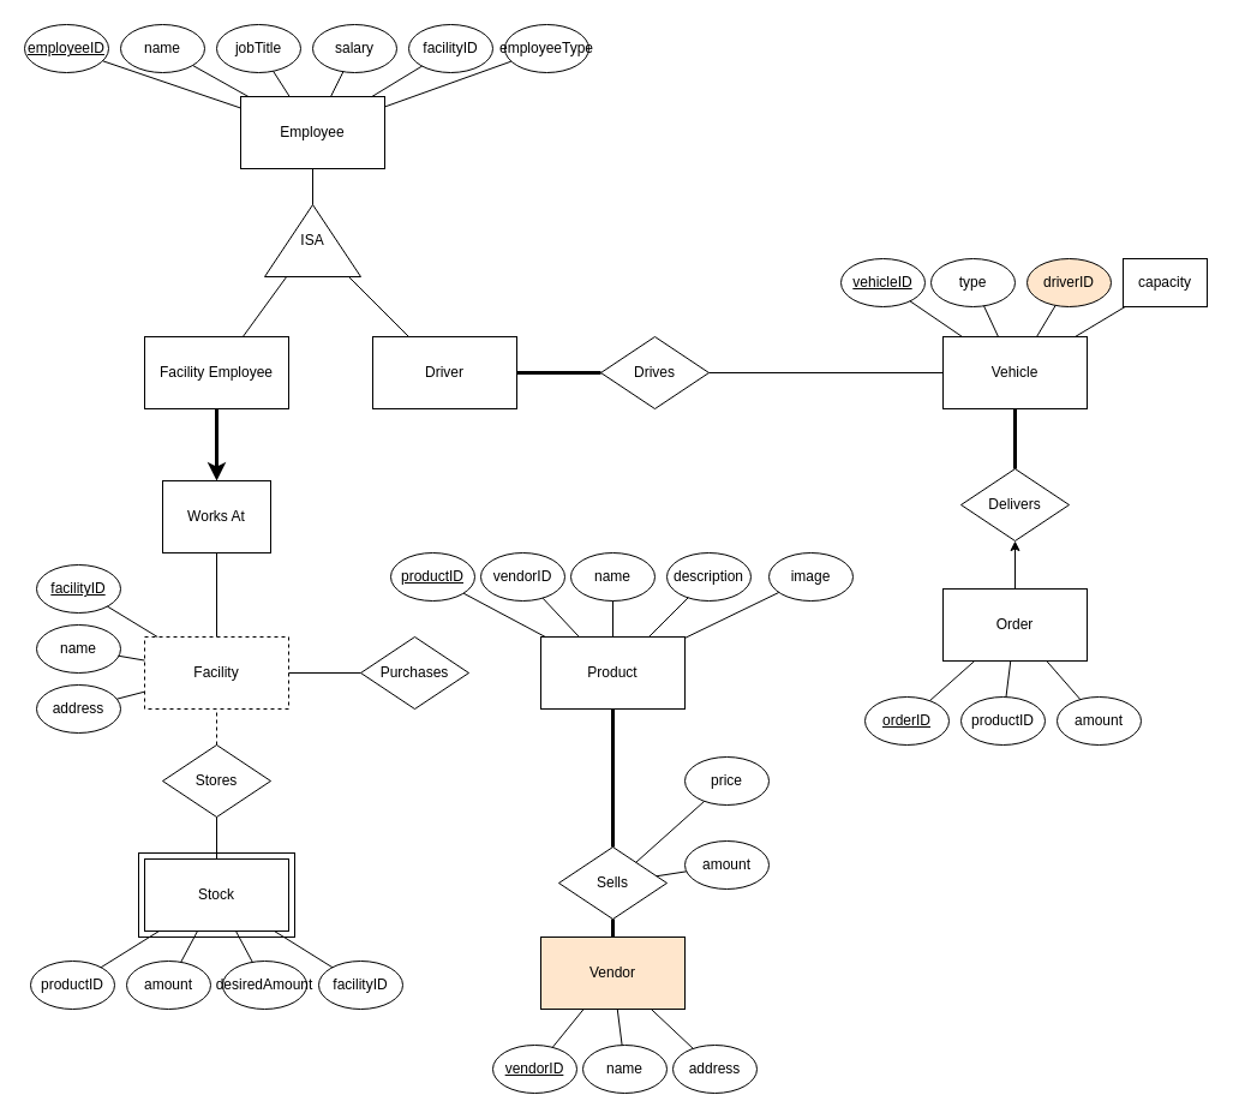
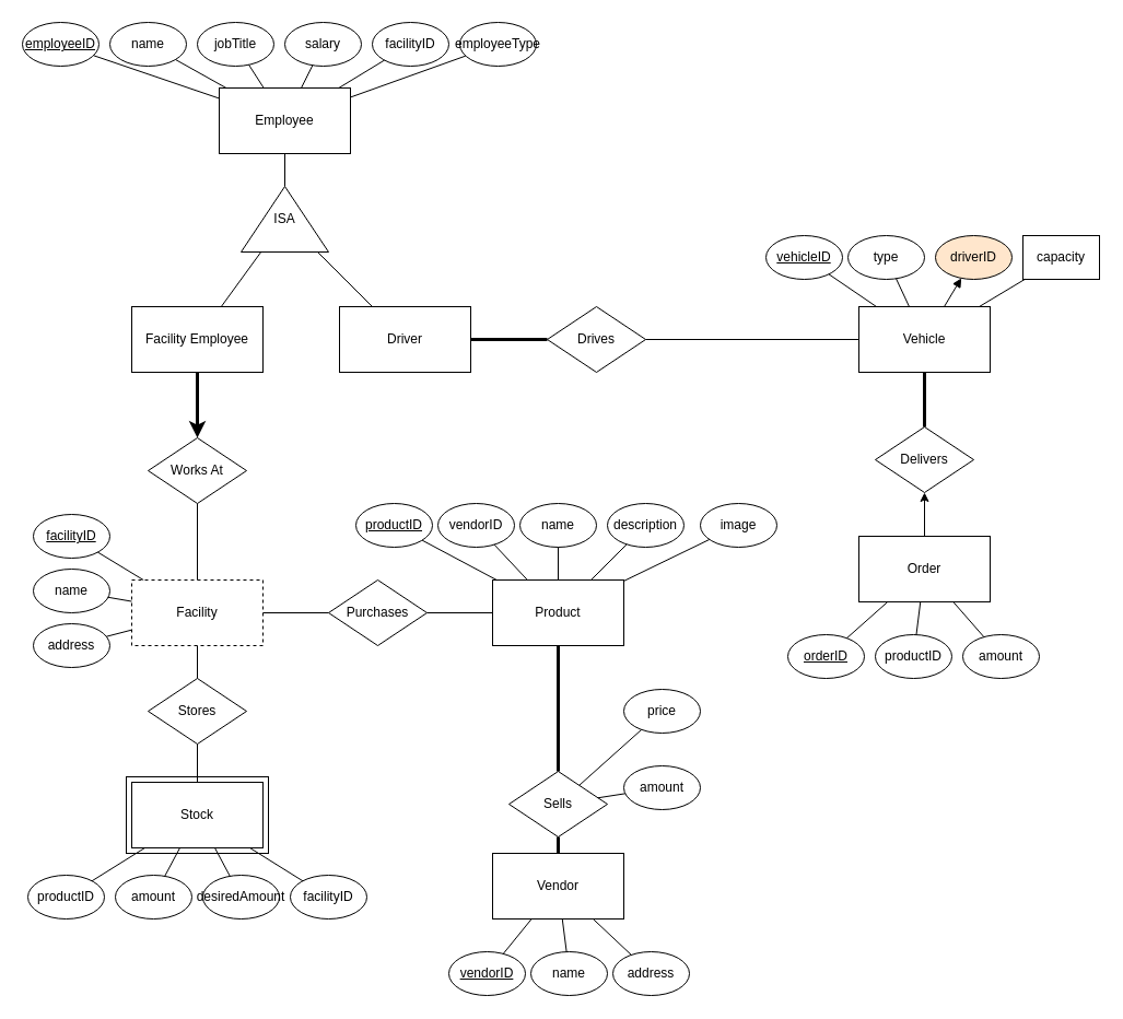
  <mxCell id="0" />
  <mxCell id="1" parent="0" />
  <mxCell id="2" value="" style="rounded=0;whiteSpace=wrap;html=1;" vertex="1" parent="1"><mxGeometry x="115" y="710" width="130" height="70" as="geometry" /></mxCell>
  <mxCell id="3" value="Facility Employee" style="rounded=0;whiteSpace=wrap;html=1;" vertex="1" parent="1"><mxGeometry x="120" y="280" width="120" height="60" as="geometry" /></mxCell>
  <mxCell id="4" value="Employee" style="rounded=0;whiteSpace=wrap;html=1;" vertex="1" parent="1"><mxGeometry x="200" y="80" width="120" height="60" as="geometry" /></mxCell>
  <mxCell id="5" value="Product" style="rounded=0;whiteSpace=wrap;html=1;" vertex="1" parent="1"><mxGeometry x="450" y="530" width="120" height="60" as="geometry" /></mxCell>
  <mxCell id="6" value="Stock" style="rounded=0;whiteSpace=wrap;html=1;" vertex="1" parent="1"><mxGeometry x="120" y="715" width="120" height="60" as="geometry" /></mxCell>
  <mxCell id="7" value="Facility" style="rounded=0;whiteSpace=wrap;html=1;dashed=1;" vertex="1" parent="1"><mxGeometry x="120" y="530" width="120" height="60" as="geometry" /></mxCell>
  <mxCell id="8" value="Driver" style="rounded=0;whiteSpace=wrap;html=1;" vertex="1" parent="1"><mxGeometry x="310" y="280" width="120" height="60" as="geometry" /></mxCell>
  <mxCell id="9" value="" style="triangle;whiteSpace=wrap;html=1;rotation=-90;" vertex="1" parent="1"><mxGeometry x="230" y="160" width="60" height="80" as="geometry" /></mxCell>
  <mxCell id="10" value="ISA" style="text;html=1;strokeColor=none;fillColor=none;align=center;verticalAlign=middle;whiteSpace=wrap;rounded=0;" vertex="1" parent="1"><mxGeometry x="230" y="185" width="60" height="30" as="geometry" /></mxCell>
  <mxCell id="11" value="" style="endArrow=none;html=1;rounded=0;" edge="1" parent="1" source="3" target="9"><mxGeometry width="50" height="50" relative="1" as="geometry"><mxPoint x="520" y="290" as="sourcePoint" /><mxPoint x="570" y="240" as="targetPoint" /></mxGeometry></mxCell>
  <mxCell id="12" value="" style="endArrow=none;html=1;rounded=0;" edge="1" parent="1" source="8" target="9"><mxGeometry width="50" height="50" relative="1" as="geometry"><mxPoint x="510" y="290" as="sourcePoint" /><mxPoint x="560" y="240" as="targetPoint" /></mxGeometry></mxCell>
  <mxCell id="13" value="" style="endArrow=none;html=1;rounded=0;" edge="1" parent="1" source="9" target="4"><mxGeometry width="50" height="50" relative="1" as="geometry"><mxPoint x="520" y="290" as="sourcePoint" /><mxPoint x="570" y="240" as="targetPoint" /></mxGeometry></mxCell>
- <mxCell id="14" value="Vendor" style="rounded=0;whiteSpace=wrap;html=1;fillColor=#ffe6cc;" vertex="1" parent="1"><mxGeometry x="450" y="780" width="120" height="60" as="geometry" /></mxCell>
+ <mxCell id="14" value="Vendor" style="rounded=0;whiteSpace=wrap;html=1;" vertex="1" parent="1"><mxGeometry x="450" y="780" width="120" height="60" as="geometry" /></mxCell>
  <mxCell id="15" value="Order" style="rounded=0;whiteSpace=wrap;html=1;" vertex="1" parent="1"><mxGeometry x="785" y="490" width="120" height="60" as="geometry" /></mxCell>
  <mxCell id="16" value="Vehicle" style="rounded=0;whiteSpace=wrap;html=1;" vertex="1" parent="1"><mxGeometry x="785" y="280" width="120" height="60" as="geometry" /></mxCell>
  <mxCell id="17" value="Sells" style="rhombus;whiteSpace=wrap;html=1;" vertex="1" parent="1"><mxGeometry x="465" y="705" width="90" height="60" as="geometry" /></mxCell>
  <mxCell id="18" value="Purchases" style="rhombus;whiteSpace=wrap;html=1;" vertex="1" parent="1"><mxGeometry x="300" y="530" width="90" height="60" as="geometry" /></mxCell>
  <mxCell id="19" value="Stores" style="rhombus;whiteSpace=wrap;html=1;" vertex="1" parent="1"><mxGeometry x="135" y="620" width="90" height="60" as="geometry" /></mxCell>
- <mxCell id="20" value="Works At" style="whiteSpace=wrap;html=1;rounded=0;" vertex="1" parent="1"><mxGeometry x="135" y="400" width="90" height="60" as="geometry" /></mxCell>
+ <mxCell id="20" value="Works At" style="rhombus;whiteSpace=wrap;html=1;" vertex="1" parent="1"><mxGeometry x="135" y="400" width="90" height="60" as="geometry" /></mxCell>
  <mxCell id="21" value="Delivers" style="rhombus;whiteSpace=wrap;html=1;" vertex="1" parent="1"><mxGeometry x="800" y="390" width="90" height="60" as="geometry" /></mxCell>
  <mxCell id="22" value="Drives" style="rhombus;whiteSpace=wrap;html=1;" vertex="1" parent="1"><mxGeometry x="500" y="280" width="90" height="60" as="geometry" /></mxCell>
- <mxCell id="23" value="" style="endArrow=none;html=1;rounded=0;dashed=1;" edge="1" parent="1" source="19" target="7"><mxGeometry width="50" height="50" relative="1" as="geometry"><mxPoint x="490" y="500" as="sourcePoint" /><mxPoint x="540" y="450" as="targetPoint" /></mxGeometry></mxCell>
+ <mxCell id="23" value="" style="endArrow=none;html=1;rounded=0;" edge="1" parent="1" source="19" target="7"><mxGeometry width="50" height="50" relative="1" as="geometry"><mxPoint x="490" y="500" as="sourcePoint" /><mxPoint x="540" y="450" as="targetPoint" /></mxGeometry></mxCell>
  <mxCell id="24" value="" style="endArrow=none;html=1;rounded=0;" edge="1" parent="1" source="19" target="6"><mxGeometry width="50" height="50" relative="1" as="geometry"><mxPoint x="490" y="500" as="sourcePoint" /><mxPoint x="540" y="450" as="targetPoint" /></mxGeometry></mxCell>
  <mxCell id="25" value="" style="endArrow=none;html=1;rounded=0;" edge="1" parent="1" source="7" target="20"><mxGeometry width="50" height="50" relative="1" as="geometry"><mxPoint x="490" y="560" as="sourcePoint" /><mxPoint x="540" y="510" as="targetPoint" /></mxGeometry></mxCell>
  <mxCell id="26" value="" style="endArrow=none;html=1;rounded=0;" edge="1" parent="1" source="18" target="7"><mxGeometry width="50" height="50" relative="1" as="geometry"><mxPoint x="490" y="560" as="sourcePoint" /><mxPoint x="540" y="510" as="targetPoint" /></mxGeometry></mxCell>
+ <mxCell id="27" value="" style="endArrow=none;html=1;rounded=0;" edge="1" parent="1" source="5" target="18"><mxGeometry width="50" height="50" relative="1" as="geometry"><mxPoint x="490" y="560" as="sourcePoint" /><mxPoint x="540" y="510" as="targetPoint" /></mxGeometry></mxCell>
  <mxCell id="28" value="" style="endArrow=none;html=1;rounded=0;strokeWidth=3;" edge="1" parent="1" source="16" target="21"><mxGeometry width="50" height="50" relative="1" as="geometry"><mxPoint x="605" y="560" as="sourcePoint" /><mxPoint x="645" y="450" as="targetPoint" /></mxGeometry></mxCell>
  <mxCell id="29" value="" style="endArrow=none;html=1;rounded=0;strokeWidth=3;" edge="1" parent="1" source="22" target="8"><mxGeometry width="50" height="50" relative="1" as="geometry"><mxPoint x="500" y="570" as="sourcePoint" /><mxPoint x="540" y="460" as="targetPoint" /></mxGeometry></mxCell>
  <mxCell id="30" value="" style="endArrow=none;html=1;rounded=0;strokeWidth=3;" edge="1" parent="1" source="17" target="14"><mxGeometry width="50" height="50" relative="1" as="geometry"><mxPoint x="510" y="750" as="sourcePoint" /><mxPoint x="550" y="540" as="targetPoint" /></mxGeometry></mxCell>
  <mxCell id="31" value="" style="endArrow=none;html=1;rounded=0;strokeWidth=3;" edge="1" parent="1" source="5" target="17"><mxGeometry width="50" height="50" relative="1" as="geometry"><mxPoint x="520" y="590" as="sourcePoint" /><mxPoint x="560" y="480" as="targetPoint" /></mxGeometry></mxCell>
  <mxCell id="32" value="" style="endArrow=classic;html=1;rounded=0;" edge="1" parent="1" source="15" target="21"><mxGeometry width="50" height="50" relative="1" as="geometry"><mxPoint x="485" y="470" as="sourcePoint" /><mxPoint x="535" y="420" as="targetPoint" /></mxGeometry></mxCell>
  <mxCell id="33" value="" style="endArrow=none;html=1;rounded=0;" edge="1" parent="1" source="22" target="16"><mxGeometry width="50" height="50" relative="1" as="geometry"><mxPoint x="370" y="470" as="sourcePoint" /><mxPoint x="420" y="420" as="targetPoint" /></mxGeometry></mxCell>
  <mxCell id="34" value="" style="endArrow=classic;html=1;rounded=0;strokeWidth=3;" edge="1" parent="1" source="3" target="20"><mxGeometry width="50" height="50" relative="1" as="geometry"><mxPoint x="370" y="410" as="sourcePoint" /><mxPoint x="420" y="360" as="targetPoint" /></mxGeometry></mxCell>
  <mxCell id="35" value="&lt;u&gt;employeeID&lt;/u&gt;" style="ellipse;whiteSpace=wrap;html=1;" vertex="1" parent="1"><mxGeometry x="20" y="20" width="70" height="40" as="geometry" /></mxCell>
  <mxCell id="36" value="employeeType" style="ellipse;whiteSpace=wrap;html=1;" vertex="1" parent="1"><mxGeometry x="420" y="20" width="70" height="40" as="geometry" /></mxCell>
  <mxCell id="37" value="facilityID" style="ellipse;whiteSpace=wrap;html=1;" vertex="1" parent="1"><mxGeometry x="340" y="20" width="70" height="40" as="geometry" /></mxCell>
  <mxCell id="38" value="salary" style="ellipse;whiteSpace=wrap;html=1;" vertex="1" parent="1"><mxGeometry x="260" y="20" width="70" height="40" as="geometry" /></mxCell>
  <mxCell id="39" value="jobTitle" style="ellipse;whiteSpace=wrap;html=1;" vertex="1" parent="1"><mxGeometry x="180" y="20" width="70" height="40" as="geometry" /></mxCell>
  <mxCell id="40" value="name" style="ellipse;whiteSpace=wrap;html=1;" vertex="1" parent="1"><mxGeometry x="100" y="20" width="70" height="40" as="geometry" /></mxCell>
  <mxCell id="41" value="" style="endArrow=none;html=1;rounded=0;" edge="1" parent="1" source="4" target="36"><mxGeometry width="50" height="50" relative="1" as="geometry"><mxPoint x="370" y="290" as="sourcePoint" /><mxPoint x="420" y="240" as="targetPoint" /></mxGeometry></mxCell>
  <mxCell id="42" value="" style="endArrow=none;html=1;rounded=0;" edge="1" parent="1" source="4" target="37"><mxGeometry width="50" height="50" relative="1" as="geometry"><mxPoint x="370" y="290" as="sourcePoint" /><mxPoint x="420" y="240" as="targetPoint" /></mxGeometry></mxCell>
  <mxCell id="43" value="" style="endArrow=none;html=1;rounded=0;" edge="1" parent="1" source="4" target="38"><mxGeometry width="50" height="50" relative="1" as="geometry"><mxPoint x="370" y="290" as="sourcePoint" /><mxPoint x="420" y="240" as="targetPoint" /></mxGeometry></mxCell>
  <mxCell id="44" value="" style="endArrow=none;html=1;rounded=0;" edge="1" parent="1" source="4" target="39"><mxGeometry width="50" height="50" relative="1" as="geometry"><mxPoint x="370" y="290" as="sourcePoint" /><mxPoint x="420" y="240" as="targetPoint" /></mxGeometry></mxCell>
  <mxCell id="45" value="" style="endArrow=none;html=1;rounded=0;" edge="1" parent="1" source="4" target="40"><mxGeometry width="50" height="50" relative="1" as="geometry"><mxPoint x="370" y="290" as="sourcePoint" /><mxPoint x="420" y="240" as="targetPoint" /></mxGeometry></mxCell>
  <mxCell id="46" value="" style="endArrow=none;html=1;rounded=0;" edge="1" parent="1" source="4" target="35"><mxGeometry width="50" height="50" relative="1" as="geometry"><mxPoint x="370" y="290" as="sourcePoint" /><mxPoint x="420" y="240" as="targetPoint" /></mxGeometry></mxCell>
  <mxCell id="47" value="address" style="ellipse;whiteSpace=wrap;html=1;" vertex="1" parent="1"><mxGeometry x="30" y="570" width="70" height="40" as="geometry" /></mxCell>
  <mxCell id="48" value="name" style="ellipse;whiteSpace=wrap;html=1;" vertex="1" parent="1"><mxGeometry x="30" y="520" width="70" height="40" as="geometry" /></mxCell>
  <mxCell id="49" value="&lt;u&gt;facilityID&lt;/u&gt;" style="ellipse;whiteSpace=wrap;html=1;" vertex="1" parent="1"><mxGeometry x="30" y="470" width="70" height="40" as="geometry" /></mxCell>
  <mxCell id="50" value="" style="endArrow=none;html=1;rounded=0;" edge="1" parent="1" source="7" target="47"><mxGeometry width="50" height="50" relative="1" as="geometry"><mxPoint x="370" y="530" as="sourcePoint" /><mxPoint x="420" y="480" as="targetPoint" /></mxGeometry></mxCell>
  <mxCell id="51" value="" style="endArrow=none;html=1;rounded=0;" edge="1" parent="1" source="7" target="48"><mxGeometry width="50" height="50" relative="1" as="geometry"><mxPoint x="370" y="530" as="sourcePoint" /><mxPoint x="420" y="480" as="targetPoint" /></mxGeometry></mxCell>
  <mxCell id="52" value="" style="endArrow=none;html=1;rounded=0;" edge="1" parent="1" source="7" target="49"><mxGeometry width="50" height="50" relative="1" as="geometry"><mxPoint x="370" y="530" as="sourcePoint" /><mxPoint x="420" y="480" as="targetPoint" /></mxGeometry></mxCell>
  <mxCell id="53" value="amount" style="ellipse;whiteSpace=wrap;html=1;" vertex="1" parent="1"><mxGeometry x="105" y="800" width="70" height="40" as="geometry" /></mxCell>
  <mxCell id="54" value="facilityID" style="ellipse;whiteSpace=wrap;html=1;" vertex="1" parent="1"><mxGeometry x="265" y="800" width="70" height="40" as="geometry" /></mxCell>
  <mxCell id="55" value="desiredAmount" style="ellipse;whiteSpace=wrap;html=1;" vertex="1" parent="1"><mxGeometry x="185" y="800" width="70" height="40" as="geometry" /></mxCell>
  <mxCell id="56" value="productID" style="ellipse;whiteSpace=wrap;html=1;" vertex="1" parent="1"><mxGeometry x="25" y="800" width="70" height="40" as="geometry" /></mxCell>
  <mxCell id="57" value="" style="endArrow=none;html=1;rounded=0;" edge="1" parent="1" source="6" target="54"><mxGeometry width="50" height="50" relative="1" as="geometry"><mxPoint x="370" y="680" as="sourcePoint" /><mxPoint x="420" y="630" as="targetPoint" /></mxGeometry></mxCell>
  <mxCell id="58" value="" style="endArrow=none;html=1;rounded=0;" edge="1" parent="1" source="55" target="6"><mxGeometry width="50" height="50" relative="1" as="geometry"><mxPoint x="370" y="680" as="sourcePoint" /><mxPoint x="420" y="630" as="targetPoint" /></mxGeometry></mxCell>
  <mxCell id="59" value="" style="endArrow=none;html=1;rounded=0;" edge="1" parent="1" source="53" target="6"><mxGeometry width="50" height="50" relative="1" as="geometry"><mxPoint x="370" y="680" as="sourcePoint" /><mxPoint x="420" y="630" as="targetPoint" /></mxGeometry></mxCell>
  <mxCell id="60" value="" style="endArrow=none;html=1;rounded=0;" edge="1" parent="1" source="56" target="6"><mxGeometry width="50" height="50" relative="1" as="geometry"><mxPoint x="370" y="680" as="sourcePoint" /><mxPoint x="420" y="630" as="targetPoint" /></mxGeometry></mxCell>
  <mxCell id="61" value="capacity" style="whiteSpace=wrap;html=1;rounded=0;" vertex="1" parent="1"><mxGeometry x="935" y="215" width="70" height="40" as="geometry" /></mxCell>
  <mxCell id="62" value="driverID" style="ellipse;whiteSpace=wrap;html=1;fillColor=#ffe6cc;" vertex="1" parent="1"><mxGeometry x="855" y="215" width="70" height="40" as="geometry" /></mxCell>
  <mxCell id="63" value="type" style="ellipse;whiteSpace=wrap;html=1;" vertex="1" parent="1"><mxGeometry x="775" y="215" width="70" height="40" as="geometry" /></mxCell>
  <mxCell id="64" value="&lt;u&gt;vehicleID&lt;/u&gt;" style="ellipse;whiteSpace=wrap;html=1;" vertex="1" parent="1"><mxGeometry x="700" y="215" width="70" height="40" as="geometry" /></mxCell>
  <mxCell id="65" value="" style="endArrow=none;html=1;rounded=0;" edge="1" parent="1" source="16" target="61"><mxGeometry width="50" height="50" relative="1" as="geometry"><mxPoint x="435" y="350" as="sourcePoint" /><mxPoint x="485" y="300" as="targetPoint" /></mxGeometry></mxCell>
- <mxCell id="66" value="" style="endArrow=none;html=1;rounded=0;" edge="1" parent="1" source="16" target="62"><mxGeometry width="50" height="50" relative="1" as="geometry"><mxPoint x="435" y="350" as="sourcePoint" /><mxPoint x="485" y="300" as="targetPoint" /></mxGeometry></mxCell>
+ <mxCell id="66" value="" style="endArrow=block;html=1;rounded=0;" edge="1" parent="1" source="16" target="62"><mxGeometry width="50" height="50" relative="1" as="geometry"><mxPoint x="435" y="350" as="sourcePoint" /><mxPoint x="485" y="300" as="targetPoint" /></mxGeometry></mxCell>
  <mxCell id="67" value="" style="endArrow=none;html=1;rounded=0;" edge="1" parent="1" source="16" target="63"><mxGeometry width="50" height="50" relative="1" as="geometry"><mxPoint x="435" y="350" as="sourcePoint" /><mxPoint x="485" y="300" as="targetPoint" /></mxGeometry></mxCell>
  <mxCell id="68" value="" style="endArrow=none;html=1;rounded=0;" edge="1" parent="1" source="16" target="64"><mxGeometry width="50" height="50" relative="1" as="geometry"><mxPoint x="435" y="350" as="sourcePoint" /><mxPoint x="753.065" y="250.043" as="targetPoint" /></mxGeometry></mxCell>
  <mxCell id="69" value="address" style="ellipse;whiteSpace=wrap;html=1;" vertex="1" parent="1"><mxGeometry x="560" y="870" width="70" height="40" as="geometry" /></mxCell>
  <mxCell id="70" value="name" style="ellipse;whiteSpace=wrap;html=1;" vertex="1" parent="1"><mxGeometry x="485" y="870" width="70" height="40" as="geometry" /></mxCell>
  <mxCell id="71" value="&lt;u&gt;vendorID&lt;/u&gt;" style="ellipse;whiteSpace=wrap;html=1;" vertex="1" parent="1"><mxGeometry x="410" y="870" width="70" height="40" as="geometry" /></mxCell>
  <mxCell id="72" value="" style="endArrow=none;html=1;rounded=0;" edge="1" parent="1" source="14" target="69"><mxGeometry width="50" height="50" relative="1" as="geometry"><mxPoint x="370" y="750" as="sourcePoint" /><mxPoint x="420" y="700" as="targetPoint" /></mxGeometry></mxCell>
  <mxCell id="73" value="" style="endArrow=none;html=1;rounded=0;" edge="1" parent="1" source="70" target="14"><mxGeometry width="50" height="50" relative="1" as="geometry"><mxPoint x="370" y="750" as="sourcePoint" /><mxPoint x="420" y="700" as="targetPoint" /></mxGeometry></mxCell>
  <mxCell id="74" value="" style="endArrow=none;html=1;rounded=0;" edge="1" parent="1" source="14" target="71"><mxGeometry width="50" height="50" relative="1" as="geometry"><mxPoint x="370" y="750" as="sourcePoint" /><mxPoint x="420" y="700" as="targetPoint" /></mxGeometry></mxCell>
  <mxCell id="75" value="image" style="ellipse;whiteSpace=wrap;html=1;" vertex="1" parent="1"><mxGeometry x="640" y="460" width="70" height="40" as="geometry" /></mxCell>
  <mxCell id="76" value="description" style="ellipse;whiteSpace=wrap;html=1;" vertex="1" parent="1"><mxGeometry x="555" y="460" width="70" height="40" as="geometry" /></mxCell>
  <mxCell id="77" value="name" style="ellipse;whiteSpace=wrap;html=1;" vertex="1" parent="1"><mxGeometry x="475" y="460" width="70" height="40" as="geometry" /></mxCell>
  <mxCell id="78" value="vendorID" style="ellipse;whiteSpace=wrap;html=1;" vertex="1" parent="1"><mxGeometry x="400" y="460" width="70" height="40" as="geometry" /></mxCell>
  <mxCell id="79" value="&lt;u&gt;productID&lt;/u&gt;" style="ellipse;whiteSpace=wrap;html=1;" vertex="1" parent="1"><mxGeometry x="325" y="460" width="70" height="40" as="geometry" /></mxCell>
  <mxCell id="80" value="" style="endArrow=none;html=1;rounded=0;" edge="1" parent="1" source="5" target="78"><mxGeometry width="50" height="50" relative="1" as="geometry"><mxPoint x="370" y="530" as="sourcePoint" /><mxPoint x="420" y="480" as="targetPoint" /></mxGeometry></mxCell>
  <mxCell id="81" value="" style="endArrow=none;html=1;rounded=0;" edge="1" parent="1" source="5" target="77"><mxGeometry width="50" height="50" relative="1" as="geometry"><mxPoint x="370" y="530" as="sourcePoint" /><mxPoint x="420" y="480" as="targetPoint" /></mxGeometry></mxCell>
  <mxCell id="82" value="" style="endArrow=none;html=1;rounded=0;" edge="1" parent="1" source="76" target="5"><mxGeometry width="50" height="50" relative="1" as="geometry"><mxPoint x="370" y="530" as="sourcePoint" /><mxPoint x="420" y="480" as="targetPoint" /></mxGeometry></mxCell>
  <mxCell id="83" value="" style="endArrow=none;html=1;rounded=0;" edge="1" parent="1" source="5" target="75"><mxGeometry width="50" height="50" relative="1" as="geometry"><mxPoint x="370" y="530" as="sourcePoint" /><mxPoint x="420" y="480" as="targetPoint" /></mxGeometry></mxCell>
  <mxCell id="84" value="" style="endArrow=none;html=1;rounded=0;" edge="1" parent="1" source="5" target="79"><mxGeometry width="50" height="50" relative="1" as="geometry"><mxPoint x="370" y="530" as="sourcePoint" /><mxPoint x="420" y="480" as="targetPoint" /></mxGeometry></mxCell>
  <mxCell id="85" value="amount" style="ellipse;whiteSpace=wrap;html=1;" vertex="1" parent="1"><mxGeometry x="570" y="700" width="70" height="40" as="geometry" /></mxCell>
  <mxCell id="86" value="price" style="ellipse;whiteSpace=wrap;html=1;" vertex="1" parent="1"><mxGeometry x="570" y="630" width="70" height="40" as="geometry" /></mxCell>
  <mxCell id="87" value="" style="endArrow=none;html=1;rounded=0;" edge="1" parent="1" source="17" target="85"><mxGeometry width="50" height="50" relative="1" as="geometry"><mxPoint x="370" y="620" as="sourcePoint" /><mxPoint x="420" y="570" as="targetPoint" /></mxGeometry></mxCell>
  <mxCell id="88" value="" style="endArrow=none;html=1;rounded=0;" edge="1" parent="1" source="17" target="86"><mxGeometry width="50" height="50" relative="1" as="geometry"><mxPoint x="370" y="620" as="sourcePoint" /><mxPoint x="420" y="570" as="targetPoint" /></mxGeometry></mxCell>
  <mxCell id="89" value="amount" style="ellipse;whiteSpace=wrap;html=1;" vertex="1" parent="1"><mxGeometry x="880" y="580" width="70" height="40" as="geometry" /></mxCell>
  <mxCell id="90" value="productID" style="ellipse;whiteSpace=wrap;html=1;" vertex="1" parent="1"><mxGeometry x="800" y="580" width="70" height="40" as="geometry" /></mxCell>
  <mxCell id="91" value="&lt;u&gt;orderID&lt;/u&gt;" style="ellipse;whiteSpace=wrap;html=1;" vertex="1" parent="1"><mxGeometry x="720" y="580" width="70" height="40" as="geometry" /></mxCell>
  <mxCell id="92" value="" style="endArrow=none;html=1;rounded=0;" edge="1" parent="1" source="15" target="89"><mxGeometry width="50" height="50" relative="1" as="geometry"><mxPoint x="370" y="620" as="sourcePoint" /><mxPoint x="420" y="570" as="targetPoint" /></mxGeometry></mxCell>
  <mxCell id="93" value="" style="endArrow=none;html=1;rounded=0;" edge="1" parent="1" source="15" target="90"><mxGeometry width="50" height="50" relative="1" as="geometry"><mxPoint x="370" y="620" as="sourcePoint" /><mxPoint x="420" y="570" as="targetPoint" /></mxGeometry></mxCell>
  <mxCell id="94" value="" style="endArrow=none;html=1;rounded=0;" edge="1" parent="1" source="15" target="91"><mxGeometry width="50" height="50" relative="1" as="geometry"><mxPoint x="370" y="620" as="sourcePoint" /><mxPoint x="420" y="570" as="targetPoint" /></mxGeometry></mxCell>
